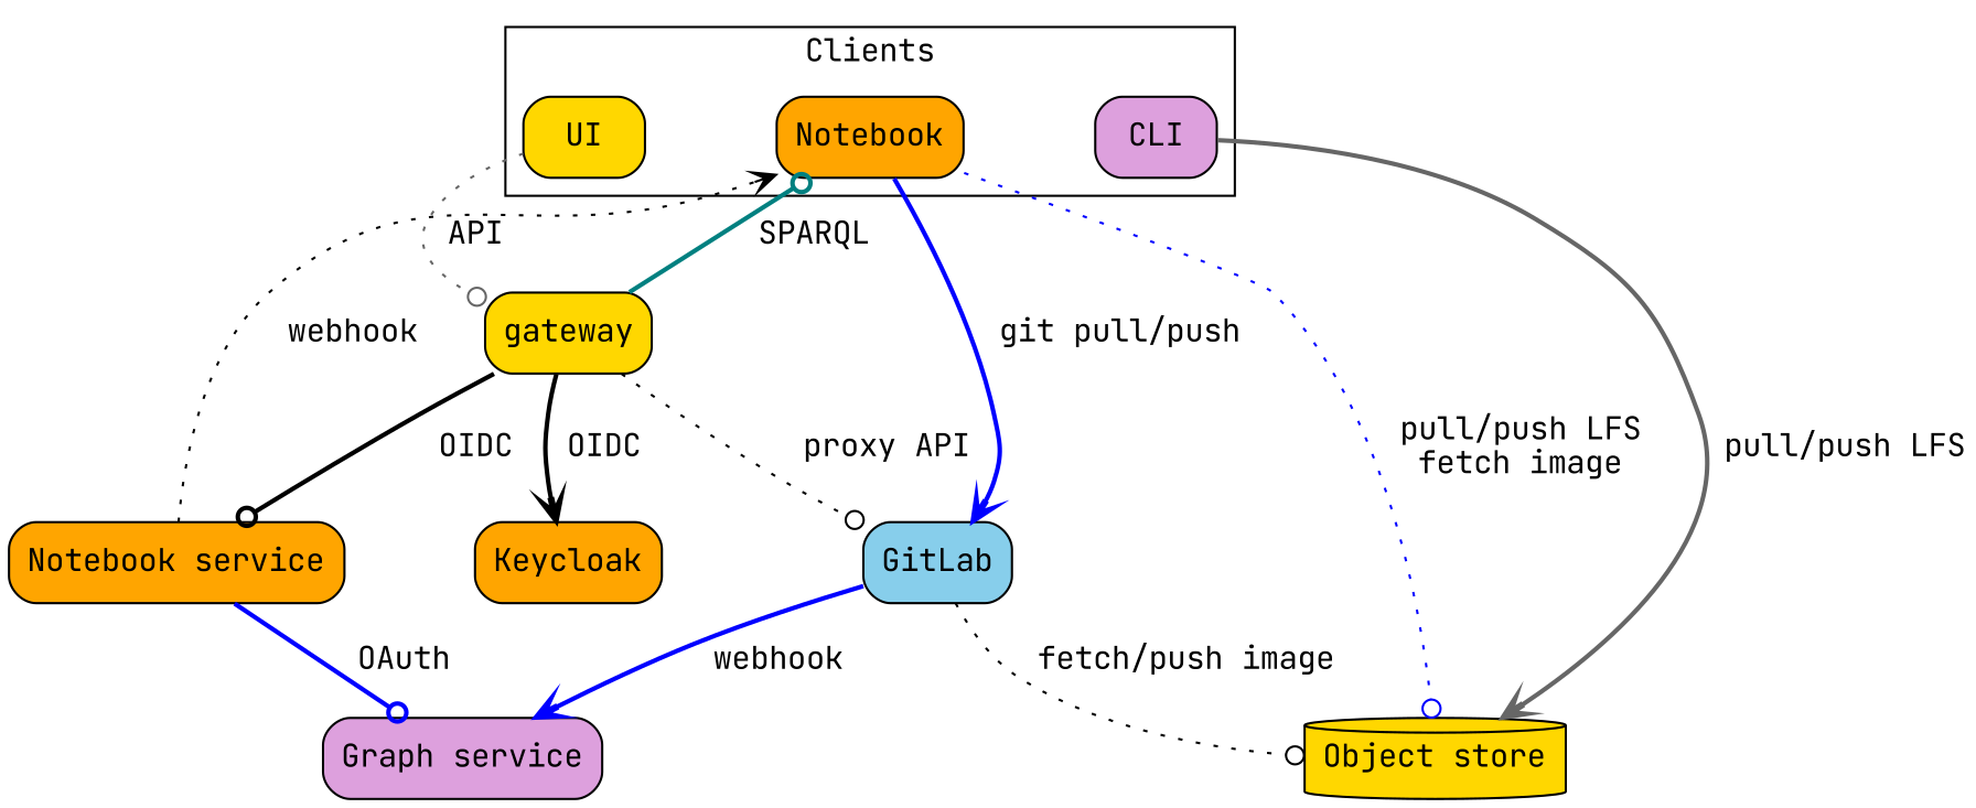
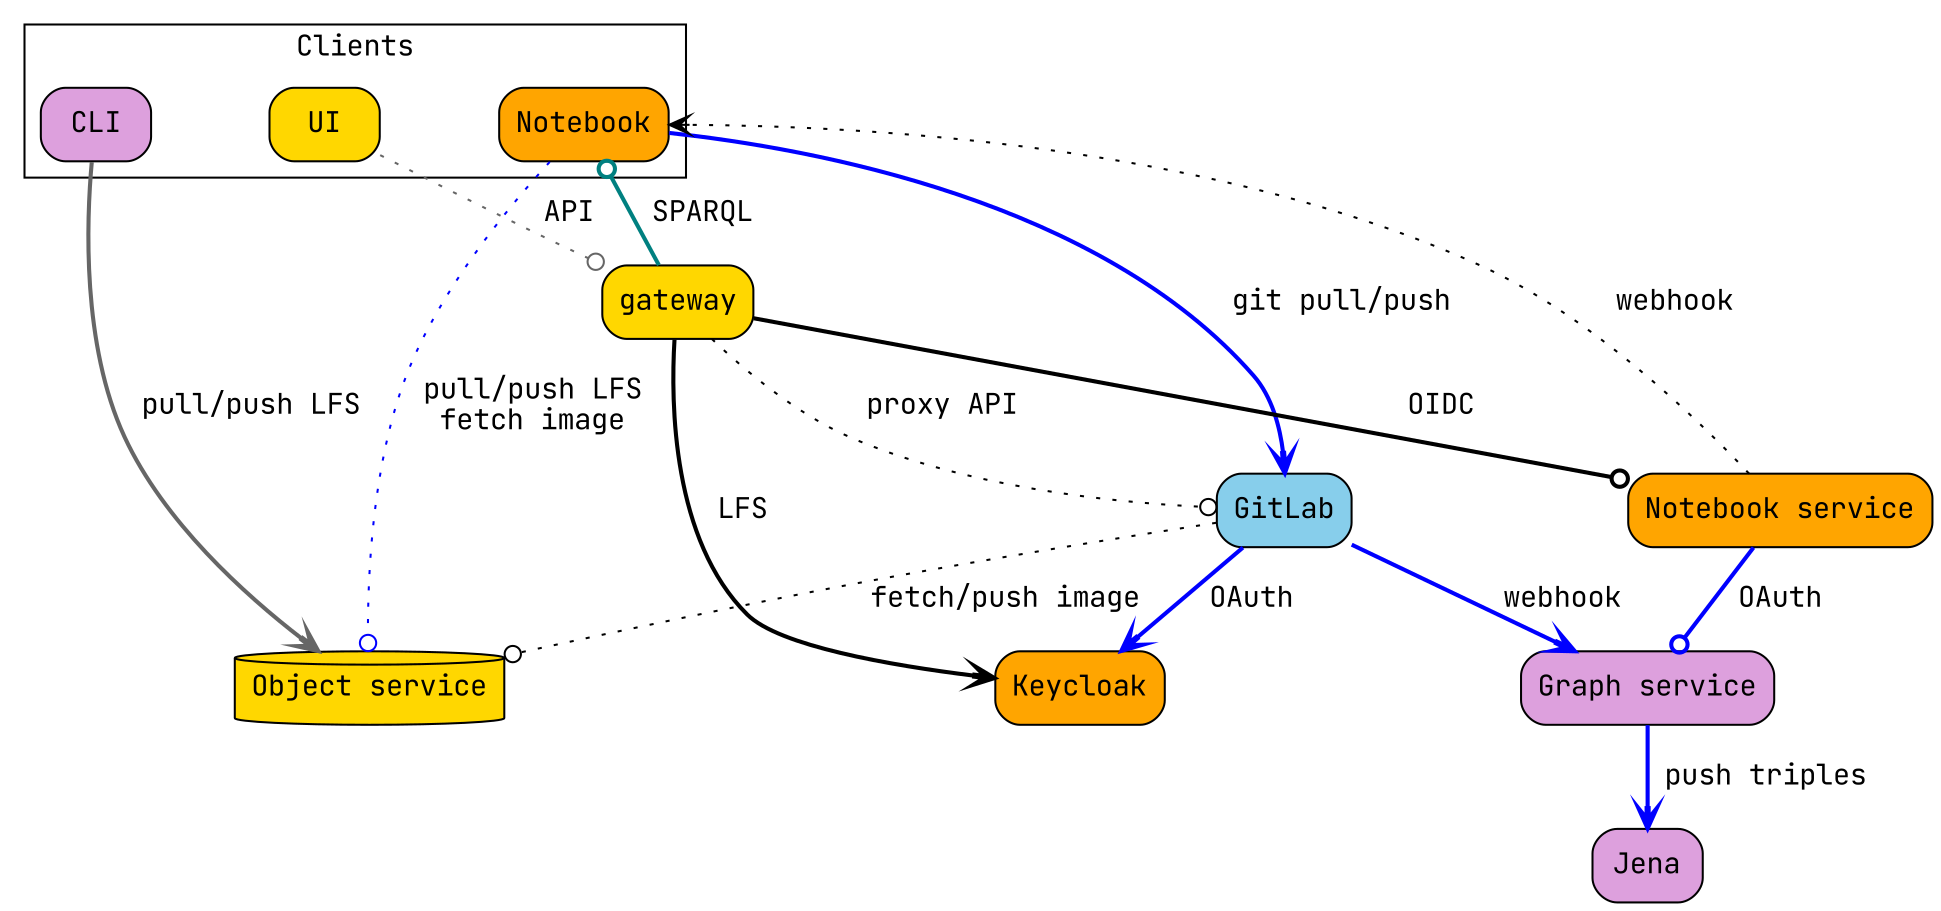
  strict digraph {
    compound=true
    fontname="JetBrains Mono"
    newrank=true
    nodesep=0.8
    node [fillcolor=gold fontname="JetBrains Mono" shape=rect style="filled,rounded"]
    edge [arrowhead=odot color=blue fontname="JetBrains Mono" style=bold]
    UI
    Notebook [fillcolor=orange]
    CLI [fillcolor=plum]
    gateway
    GitLab [fillcolor=skyblue]
-   n6 [label="Object store" shape=cylinder]
+   n6 [label="Object service" shape=cylinder]
    Keycloak [fillcolor=orange]
    "Graph service" [fillcolor=plum]
+   Jena [fillcolor=plum]
    n10 [fillcolor=orange label="Notebook service"]
    subgraph sub_1 {
      rank=0
      UI
    }
    subgraph cluster_2 {
      label=Clients
      subgraph sub_3 {
        label=Clients
        rank=same
        UI
        Notebook
        CLI
      }
    }
    UI -> gateway [color=gray40 label=" API" style=dotted]
    Notebook -> GitLab [arrowhead=vee label=" git pull/push"]
    Notebook -> n6 [label=" pull/push LFS\n fetch image" style=dotted]
    CLI -> n6 [arrowhead=vee color=gray40 label=" pull/push LFS"]
    gateway -> Notebook [color=teal label=" SPARQL"]
    gateway -> GitLab [color=black label=" proxy API" style=dotted]
-   gateway -> Keycloak [arrowhead=vee color=black label=" OIDC"]
+   gateway -> Keycloak [arrowhead=vee color=black label=" LFS"]
    gateway -> n10 [color=black label=" OIDC"]
    GitLab -> n6 [color=black label=" fetch/push image" style=dotted]
+   GitLab -> Keycloak [arrowhead=vee label=" OAuth"]
    GitLab -> "Graph service" [arrowhead=vee label=" webhook"]
+   "Graph service" -> Jena [arrowhead=vee label=" push triples"]
    n10 -> Notebook [arrowhead=vee color=black label=" webhook" style=dotted]
    n10 -> "Graph service" [label=" OAuth"]
  }
